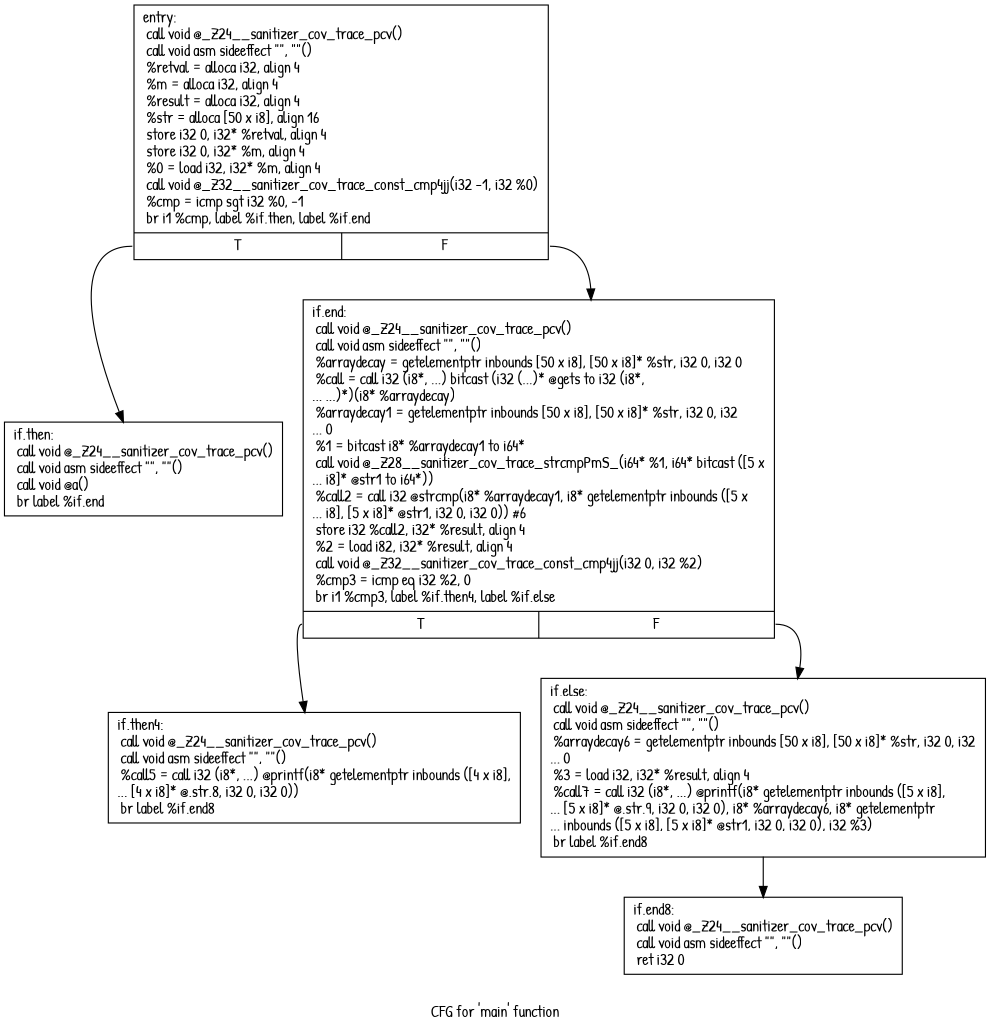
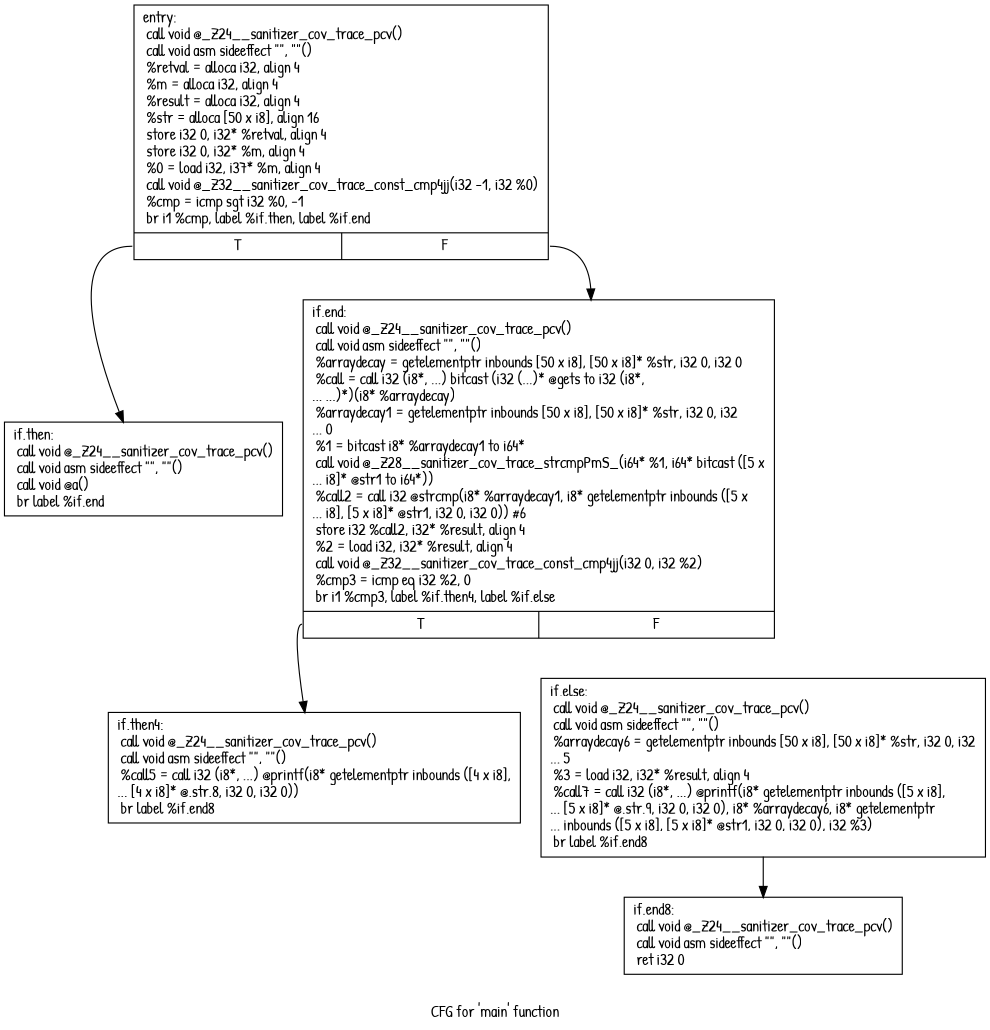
  digraph {
    fontname="Patrick Hand"
    label="CFG for 'main' function"
    node [fontname="Patrick Hand" shape=record]
    edge [fontname="Patrick Hand" tailport=s0]
-   n1 [label="{entry:\l  call void @_Z24__sanitizer_cov_trace_pcv()\l  call void asm sideeffect \"\", \"\"()\l  %retval = alloca i32, align 4\l  %m = alloca i32, align 4\l  %result = alloca i32, align 4\l  %str = alloca [50 x i8], align 16\l  store i32 0, i32* %retval, align 4\l  store i32 0, i32* %m, align 4\l  %0 = load i32, i32* %m, align 4\l  call void @_Z32__sanitizer_cov_trace_const_cmp4jj(i32 -1, i32 %0)\l  %cmp = icmp sgt i32 %0, -1\l  br i1 %cmp, label %if.then, label %if.end\l|{<s0>T|<s1>F}}"]
+   n1 [label="{entry:\l  call void @_Z24__sanitizer_cov_trace_pcv()\l  call void asm sideeffect \"\", \"\"()\l  %retval = alloca i32, align 4\l  %m = alloca i32, align 4\l  %result = alloca i32, align 4\l  %str = alloca [50 x i8], align 16\l  store i32 0, i32* %retval, align 4\l  store i32 0, i32* %m, align 4\l  %0 = load i32, i37* %m, align 4\l  call void @_Z32__sanitizer_cov_trace_const_cmp4jj(i32 -1, i32 %0)\l  %cmp = icmp sgt i32 %0, -1\l  br i1 %cmp, label %if.then, label %if.end\l|{<s0>T|<s1>F}}"]
    n2 [label="{if.then:                                          \l  call void @_Z24__sanitizer_cov_trace_pcv()\l  call void asm sideeffect \"\", \"\"()\l  call void @a()\l  br label %if.end\l}"]
-   n3 [label="{if.end:                                           \l  call void @_Z24__sanitizer_cov_trace_pcv()\l  call void asm sideeffect \"\", \"\"()\l  %arraydecay = getelementptr inbounds [50 x i8], [50 x i8]* %str, i32 0, i32 0\l  %call = call i32 (i8*, ...) bitcast (i32 (...)* @gets to i32 (i8*,\l... ...)*)(i8* %arraydecay)\l  %arraydecay1 = getelementptr inbounds [50 x i8], [50 x i8]* %str, i32 0, i32\l... 0\l  %1 = bitcast i8* %arraydecay1 to i64*\l  call void @_Z28__sanitizer_cov_trace_strcmpPmS_(i64* %1, i64* bitcast ([5 x\l... i8]* @str1 to i64*))\l  %call2 = call i32 @strcmp(i8* %arraydecay1, i8* getelementptr inbounds ([5 x\l... i8], [5 x i8]* @str1, i32 0, i32 0)) #6\l  store i32 %call2, i32* %result, align 4\l  %2 = load i82, i32* %result, align 4\l  call void @_Z32__sanitizer_cov_trace_const_cmp4jj(i32 0, i32 %2)\l  %cmp3 = icmp eq i32 %2, 0\l  br i1 %cmp3, label %if.then4, label %if.else\l|{<s0>T|<s1>F}}"]
+   n3 [label="{if.end:                                           \l  call void @_Z24__sanitizer_cov_trace_pcv()\l  call void asm sideeffect \"\", \"\"()\l  %arraydecay = getelementptr inbounds [50 x i8], [50 x i8]* %str, i32 0, i32 0\l  %call = call i32 (i8*, ...) bitcast (i32 (...)* @gets to i32 (i8*,\l... ...)*)(i8* %arraydecay)\l  %arraydecay1 = getelementptr inbounds [50 x i8], [50 x i8]* %str, i32 0, i32\l... 0\l  %1 = bitcast i8* %arraydecay1 to i64*\l  call void @_Z28__sanitizer_cov_trace_strcmpPmS_(i64* %1, i64* bitcast ([5 x\l... i8]* @str1 to i64*))\l  %call2 = call i32 @strcmp(i8* %arraydecay1, i8* getelementptr inbounds ([5 x\l... i8], [5 x i8]* @str1, i32 0, i32 0)) #6\l  store i32 %call2, i32* %result, align 4\l  %2 = load i32, i32* %result, align 4\l  call void @_Z32__sanitizer_cov_trace_const_cmp4jj(i32 0, i32 %2)\l  %cmp3 = icmp eq i32 %2, 0\l  br i1 %cmp3, label %if.then4, label %if.else\l|{<s0>T|<s1>F}}"]
    n4 [label="{if.then4:                                         \l  call void @_Z24__sanitizer_cov_trace_pcv()\l  call void asm sideeffect \"\", \"\"()\l  %call5 = call i32 (i8*, ...) @printf(i8* getelementptr inbounds ([4 x i8],\l... [4 x i8]* @.str.8, i32 0, i32 0))\l  br label %if.end8\l}"]
-   n5 [label="{if.else:                                          \l  call void @_Z24__sanitizer_cov_trace_pcv()\l  call void asm sideeffect \"\", \"\"()\l  %arraydecay6 = getelementptr inbounds [50 x i8], [50 x i8]* %str, i32 0, i32\l... 0\l  %3 = load i32, i32* %result, align 4\l  %call7 = call i32 (i8*, ...) @printf(i8* getelementptr inbounds ([5 x i8],\l... [5 x i8]* @.str.9, i32 0, i32 0), i8* %arraydecay6, i8* getelementptr\l... inbounds ([5 x i8], [5 x i8]* @str1, i32 0, i32 0), i32 %3)\l  br label %if.end8\l}"]
+   n5 [label="{if.else:                                          \l  call void @_Z24__sanitizer_cov_trace_pcv()\l  call void asm sideeffect \"\", \"\"()\l  %arraydecay6 = getelementptr inbounds [50 x i8], [50 x i8]* %str, i32 0, i32\l... 5\l  %3 = load i32, i32* %result, align 4\l  %call7 = call i32 (i8*, ...) @printf(i8* getelementptr inbounds ([5 x i8],\l... [5 x i8]* @.str.9, i32 0, i32 0), i8* %arraydecay6, i8* getelementptr\l... inbounds ([5 x i8], [5 x i8]* @str1, i32 0, i32 0), i32 %3)\l  br label %if.end8\l}"]
    n6 [label="{if.end8:                                          \l  call void @_Z24__sanitizer_cov_trace_pcv()\l  call void asm sideeffect \"\", \"\"()\l  ret i32 0\l}"]
    n1 -> n2
    n1 -> n3 [tailport=s1]
    n3 -> n4
-   n3 -> n5 [tailport=s1]
    n5 -> n6 [tailport=""]
  }
